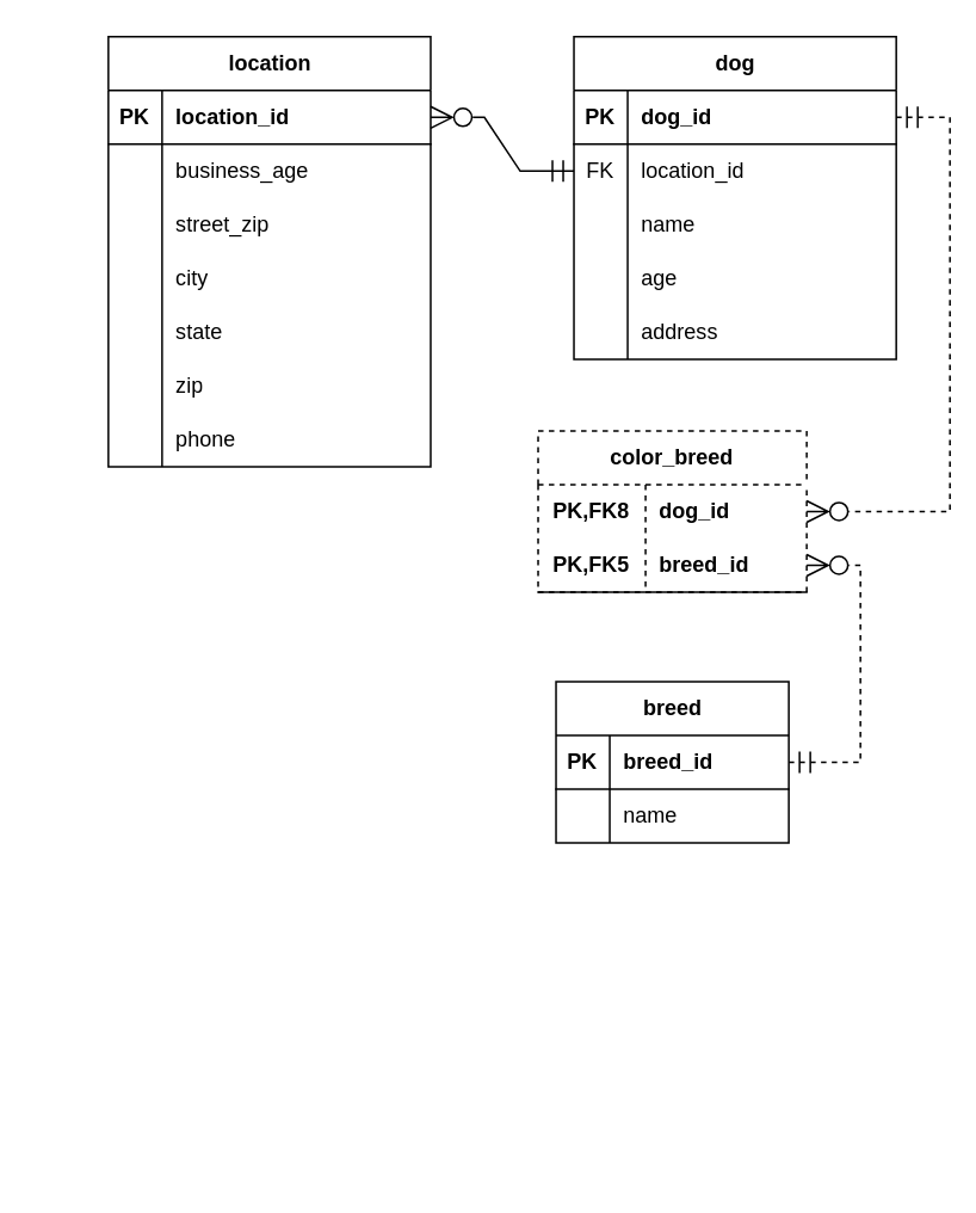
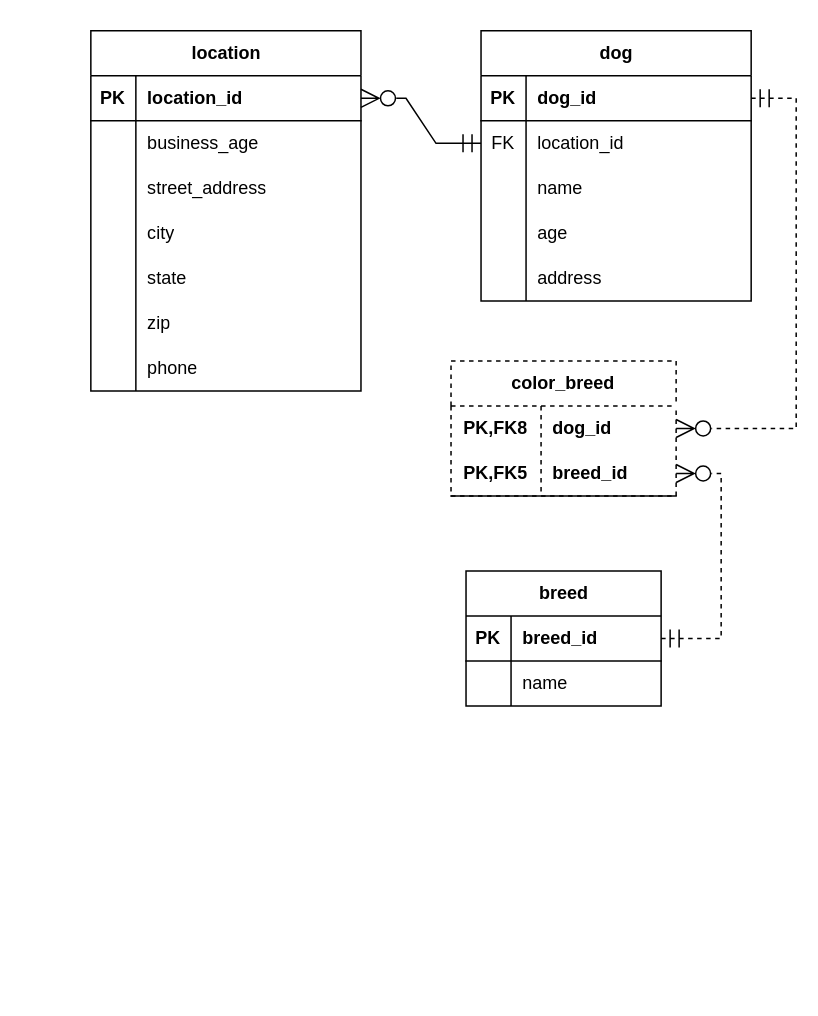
  <mxCell id="0" />
  <mxCell id="1" parent="0" />
  <mxCell id="2" value="location" style="shape=table;startSize=30;container=1;collapsible=1;childLayout=tableLayout;fixedRows=1;rowLines=0;fontStyle=1;align=center;resizeLast=1;html=1;" vertex="1" parent="1"><mxGeometry x="60" y="20" width="180" height="240" as="geometry" /></mxCell>
  <mxCell id="3" value="" style="shape=tableRow;horizontal=0;startSize=0;swimlaneHead=0;swimlaneBody=0;fillColor=none;collapsible=0;dropTarget=0;points=[[0,0.5],[1,0.5]];portConstraint=eastwest;top=0;left=0;right=0;bottom=1;" vertex="1" parent="2"><mxGeometry y="30" width="180" height="30" as="geometry" /></mxCell>
  <mxCell id="4" value="PK" style="shape=partialRectangle;connectable=0;fillColor=none;top=0;left=0;bottom=0;right=0;fontStyle=1;overflow=hidden;whiteSpace=wrap;html=1;" vertex="1" parent="3"><mxGeometry width="30" height="30" as="geometry"><mxRectangle width="30" height="30" as="alternateBounds" /></mxGeometry></mxCell>
  <mxCell id="5" value="location&lt;span style=&quot;background-color: transparent; color: light-dark(rgb(0, 0, 0), rgb(255, 255, 255));&quot;&gt;_id&lt;/span&gt;" style="shape=partialRectangle;connectable=0;fillColor=none;top=0;left=0;bottom=0;right=0;align=left;spacingLeft=6;fontStyle=1;overflow=hidden;whiteSpace=wrap;html=1;" vertex="1" parent="3"><mxGeometry x="30" width="150" height="30" as="geometry"><mxRectangle width="150" height="30" as="alternateBounds" /></mxGeometry></mxCell>
  <mxCell id="6" value="" style="shape=tableRow;horizontal=0;startSize=0;swimlaneHead=0;swimlaneBody=0;fillColor=none;collapsible=0;dropTarget=0;points=[[0,0.5],[1,0.5]];portConstraint=eastwest;top=0;left=0;right=0;bottom=0;" vertex="1" parent="2"><mxGeometry y="60" width="180" height="30" as="geometry" /></mxCell>
  <mxCell id="7" value="" style="shape=partialRectangle;connectable=0;fillColor=none;top=0;left=0;bottom=0;right=0;editable=1;overflow=hidden;whiteSpace=wrap;html=1;" vertex="1" parent="6"><mxGeometry width="30" height="30" as="geometry"><mxRectangle width="30" height="30" as="alternateBounds" /></mxGeometry></mxCell>
  <mxCell id="8" value="business_age" style="shape=partialRectangle;connectable=0;fillColor=none;top=0;left=0;bottom=0;right=0;align=left;spacingLeft=6;overflow=hidden;whiteSpace=wrap;html=1;" vertex="1" parent="6"><mxGeometry x="30" width="150" height="30" as="geometry"><mxRectangle width="150" height="30" as="alternateBounds" /></mxGeometry></mxCell>
  <mxCell id="9" value="" style="shape=tableRow;horizontal=0;startSize=0;swimlaneHead=0;swimlaneBody=0;fillColor=none;collapsible=0;dropTarget=0;points=[[0,0.5],[1,0.5]];portConstraint=eastwest;top=0;left=0;right=0;bottom=0;" vertex="1" parent="2"><mxGeometry y="90" width="180" height="30" as="geometry" /></mxCell>
  <mxCell id="10" value="" style="shape=partialRectangle;connectable=0;fillColor=none;top=0;left=0;bottom=0;right=0;editable=1;overflow=hidden;whiteSpace=wrap;html=1;" vertex="1" parent="9"><mxGeometry width="30" height="30" as="geometry"><mxRectangle width="30" height="30" as="alternateBounds" /></mxGeometry></mxCell>
- <mxCell id="11" value="street_zip" style="shape=partialRectangle;connectable=0;fillColor=none;top=0;left=0;bottom=0;right=0;align=left;spacingLeft=6;overflow=hidden;whiteSpace=wrap;html=1;" vertex="1" parent="9"><mxGeometry x="30" width="150" height="30" as="geometry"><mxRectangle width="150" height="30" as="alternateBounds" /></mxGeometry></mxCell>
+ <mxCell id="11" value="street_address" style="shape=partialRectangle;connectable=0;fillColor=none;top=0;left=0;bottom=0;right=0;align=left;spacingLeft=6;overflow=hidden;whiteSpace=wrap;html=1;" vertex="1" parent="9"><mxGeometry x="30" width="150" height="30" as="geometry"><mxRectangle width="150" height="30" as="alternateBounds" /></mxGeometry></mxCell>
  <mxCell id="12" value="" style="shape=tableRow;horizontal=0;startSize=0;swimlaneHead=0;swimlaneBody=0;fillColor=none;collapsible=0;dropTarget=0;points=[[0,0.5],[1,0.5]];portConstraint=eastwest;top=0;left=0;right=0;bottom=0;" vertex="1" parent="2"><mxGeometry y="120" width="180" height="30" as="geometry" /></mxCell>
  <mxCell id="13" value="" style="shape=partialRectangle;connectable=0;fillColor=none;top=0;left=0;bottom=0;right=0;editable=1;overflow=hidden;whiteSpace=wrap;html=1;" vertex="1" parent="12"><mxGeometry width="30" height="30" as="geometry"><mxRectangle width="30" height="30" as="alternateBounds" /></mxGeometry></mxCell>
  <mxCell id="14" value="city" style="shape=partialRectangle;connectable=0;fillColor=none;top=0;left=0;bottom=0;right=0;align=left;spacingLeft=6;overflow=hidden;whiteSpace=wrap;html=1;" vertex="1" parent="12"><mxGeometry x="30" width="150" height="30" as="geometry"><mxRectangle width="150" height="30" as="alternateBounds" /></mxGeometry></mxCell>
  <mxCell id="15" style="shape=tableRow;horizontal=0;startSize=0;swimlaneHead=0;swimlaneBody=0;fillColor=none;collapsible=0;dropTarget=0;points=[[0,0.5],[1,0.5]];portConstraint=eastwest;top=0;left=0;right=0;bottom=0;" vertex="1" parent="2"><mxGeometry y="150" width="180" height="30" as="geometry" /></mxCell>
  <mxCell id="16" style="shape=partialRectangle;connectable=0;fillColor=none;top=0;left=0;bottom=0;right=0;editable=1;overflow=hidden;whiteSpace=wrap;html=1;" vertex="1" parent="15"><mxGeometry width="30" height="30" as="geometry"><mxRectangle width="30" height="30" as="alternateBounds" /></mxGeometry></mxCell>
  <mxCell id="17" value="state" style="shape=partialRectangle;connectable=0;fillColor=none;top=0;left=0;bottom=0;right=0;align=left;spacingLeft=6;overflow=hidden;whiteSpace=wrap;html=1;" vertex="1" parent="15"><mxGeometry x="30" width="150" height="30" as="geometry"><mxRectangle width="150" height="30" as="alternateBounds" /></mxGeometry></mxCell>
  <mxCell id="18" style="shape=tableRow;horizontal=0;startSize=0;swimlaneHead=0;swimlaneBody=0;fillColor=none;collapsible=0;dropTarget=0;points=[[0,0.5],[1,0.5]];portConstraint=eastwest;top=0;left=0;right=0;bottom=0;" vertex="1" parent="2"><mxGeometry y="180" width="180" height="30" as="geometry" /></mxCell>
  <mxCell id="19" style="shape=partialRectangle;connectable=0;fillColor=none;top=0;left=0;bottom=0;right=0;editable=1;overflow=hidden;whiteSpace=wrap;html=1;" vertex="1" parent="18"><mxGeometry width="30" height="30" as="geometry"><mxRectangle width="30" height="30" as="alternateBounds" /></mxGeometry></mxCell>
  <mxCell id="20" value="zip" style="shape=partialRectangle;connectable=0;fillColor=none;top=0;left=0;bottom=0;right=0;align=left;spacingLeft=6;overflow=hidden;whiteSpace=wrap;html=1;" vertex="1" parent="18"><mxGeometry x="30" width="150" height="30" as="geometry"><mxRectangle width="150" height="30" as="alternateBounds" /></mxGeometry></mxCell>
  <mxCell id="21" style="shape=tableRow;horizontal=0;startSize=0;swimlaneHead=0;swimlaneBody=0;fillColor=none;collapsible=0;dropTarget=0;points=[[0,0.5],[1,0.5]];portConstraint=eastwest;top=0;left=0;right=0;bottom=0;" vertex="1" parent="2"><mxGeometry y="210" width="180" height="30" as="geometry" /></mxCell>
  <mxCell id="22" style="shape=partialRectangle;connectable=0;fillColor=none;top=0;left=0;bottom=0;right=0;editable=1;overflow=hidden;whiteSpace=wrap;html=1;" vertex="1" parent="21"><mxGeometry width="30" height="30" as="geometry"><mxRectangle width="30" height="30" as="alternateBounds" /></mxGeometry></mxCell>
  <mxCell id="23" value="phone" style="shape=partialRectangle;connectable=0;fillColor=none;top=0;left=0;bottom=0;right=0;align=left;spacingLeft=6;overflow=hidden;whiteSpace=wrap;html=1;" vertex="1" parent="21"><mxGeometry x="30" width="150" height="30" as="geometry"><mxRectangle width="150" height="30" as="alternateBounds" /></mxGeometry></mxCell>
  <mxCell id="24" value="dog" style="shape=table;startSize=30;container=1;collapsible=1;childLayout=tableLayout;fixedRows=1;rowLines=0;fontStyle=1;align=center;resizeLast=1;html=1;" vertex="1" parent="1"><mxGeometry x="320" y="20" width="180" height="180" as="geometry" /></mxCell>
  <mxCell id="25" value="" style="shape=tableRow;horizontal=0;startSize=0;swimlaneHead=0;swimlaneBody=0;fillColor=none;collapsible=0;dropTarget=0;points=[[0,0.5],[1,0.5]];portConstraint=eastwest;top=0;left=0;right=0;bottom=1;" vertex="1" parent="24"><mxGeometry y="30" width="180" height="30" as="geometry" /></mxCell>
  <mxCell id="26" value="PK" style="shape=partialRectangle;connectable=0;fillColor=none;top=0;left=0;bottom=0;right=0;fontStyle=1;overflow=hidden;whiteSpace=wrap;html=1;" vertex="1" parent="25"><mxGeometry width="30" height="30" as="geometry"><mxRectangle width="30" height="30" as="alternateBounds" /></mxGeometry></mxCell>
  <mxCell id="27" value="dog_id" style="shape=partialRectangle;connectable=0;fillColor=none;top=0;left=0;bottom=0;right=0;align=left;spacingLeft=6;fontStyle=1;overflow=hidden;whiteSpace=wrap;html=1;" vertex="1" parent="25"><mxGeometry x="30" width="150" height="30" as="geometry"><mxRectangle width="150" height="30" as="alternateBounds" /></mxGeometry></mxCell>
  <mxCell id="28" style="shape=tableRow;horizontal=0;startSize=0;swimlaneHead=0;swimlaneBody=0;fillColor=none;collapsible=0;dropTarget=0;points=[[0,0.5],[1,0.5]];portConstraint=eastwest;top=0;left=0;right=0;bottom=0;" vertex="1" parent="24"><mxGeometry y="60" width="180" height="30" as="geometry" /></mxCell>
  <mxCell id="29" value="FK" style="shape=partialRectangle;connectable=0;fillColor=none;top=0;left=0;bottom=0;right=0;editable=1;overflow=hidden;whiteSpace=wrap;html=1;" vertex="1" parent="28"><mxGeometry width="30" height="30" as="geometry"><mxRectangle width="30" height="30" as="alternateBounds" /></mxGeometry></mxCell>
  <mxCell id="30" value="location_id" style="shape=partialRectangle;connectable=0;fillColor=none;top=0;left=0;bottom=0;right=0;align=left;spacingLeft=6;overflow=hidden;whiteSpace=wrap;html=1;" vertex="1" parent="28"><mxGeometry x="30" width="150" height="30" as="geometry"><mxRectangle width="150" height="30" as="alternateBounds" /></mxGeometry></mxCell>
  <mxCell id="31" value="" style="shape=tableRow;horizontal=0;startSize=0;swimlaneHead=0;swimlaneBody=0;fillColor=none;collapsible=0;dropTarget=0;points=[[0,0.5],[1,0.5]];portConstraint=eastwest;top=0;left=0;right=0;bottom=0;" vertex="1" parent="24"><mxGeometry y="90" width="180" height="30" as="geometry" /></mxCell>
  <mxCell id="32" value="" style="shape=partialRectangle;connectable=0;fillColor=none;top=0;left=0;bottom=0;right=0;editable=1;overflow=hidden;whiteSpace=wrap;html=1;" vertex="1" parent="31"><mxGeometry width="30" height="30" as="geometry"><mxRectangle width="30" height="30" as="alternateBounds" /></mxGeometry></mxCell>
  <mxCell id="33" value="name" style="shape=partialRectangle;connectable=0;fillColor=none;top=0;left=0;bottom=0;right=0;align=left;spacingLeft=6;overflow=hidden;whiteSpace=wrap;html=1;" vertex="1" parent="31"><mxGeometry x="30" width="150" height="30" as="geometry"><mxRectangle width="150" height="30" as="alternateBounds" /></mxGeometry></mxCell>
  <mxCell id="34" value="" style="shape=tableRow;horizontal=0;startSize=0;swimlaneHead=0;swimlaneBody=0;fillColor=none;collapsible=0;dropTarget=0;points=[[0,0.5],[1,0.5]];portConstraint=eastwest;top=0;left=0;right=0;bottom=0;" vertex="1" parent="24"><mxGeometry y="120" width="180" height="30" as="geometry" /></mxCell>
  <mxCell id="35" value="" style="shape=partialRectangle;connectable=0;fillColor=none;top=0;left=0;bottom=0;right=0;editable=1;overflow=hidden;whiteSpace=wrap;html=1;" vertex="1" parent="34"><mxGeometry width="30" height="30" as="geometry"><mxRectangle width="30" height="30" as="alternateBounds" /></mxGeometry></mxCell>
  <mxCell id="36" value="age" style="shape=partialRectangle;connectable=0;fillColor=none;top=0;left=0;bottom=0;right=0;align=left;spacingLeft=6;overflow=hidden;whiteSpace=wrap;html=1;" vertex="1" parent="34"><mxGeometry x="30" width="150" height="30" as="geometry"><mxRectangle width="150" height="30" as="alternateBounds" /></mxGeometry></mxCell>
  <mxCell id="37" value="" style="shape=tableRow;horizontal=0;startSize=0;swimlaneHead=0;swimlaneBody=0;fillColor=none;collapsible=0;dropTarget=0;points=[[0,0.5],[1,0.5]];portConstraint=eastwest;top=0;left=0;right=0;bottom=0;" vertex="1" parent="24"><mxGeometry y="150" width="180" height="30" as="geometry" /></mxCell>
  <mxCell id="38" value="" style="shape=partialRectangle;connectable=0;fillColor=none;top=0;left=0;bottom=0;right=0;editable=1;overflow=hidden;whiteSpace=wrap;html=1;" vertex="1" parent="37"><mxGeometry width="30" height="30" as="geometry"><mxRectangle width="30" height="30" as="alternateBounds" /></mxGeometry></mxCell>
  <mxCell id="39" value="address" style="shape=partialRectangle;connectable=0;fillColor=none;top=0;left=0;bottom=0;right=0;align=left;spacingLeft=6;overflow=hidden;whiteSpace=wrap;html=1;" vertex="1" parent="37"><mxGeometry x="30" width="150" height="30" as="geometry"><mxRectangle width="150" height="30" as="alternateBounds" /></mxGeometry></mxCell>
  <mxCell id="40" value="breed" style="shape=table;startSize=30;container=1;collapsible=1;childLayout=tableLayout;fixedRows=1;rowLines=0;fontStyle=1;align=center;resizeLast=1;html=1;" vertex="1" parent="1"><mxGeometry x="310" y="380" width="130" height="90" as="geometry" /></mxCell>
  <mxCell id="41" value="" style="shape=tableRow;horizontal=0;startSize=0;swimlaneHead=0;swimlaneBody=0;fillColor=none;collapsible=0;dropTarget=0;points=[[0,0.5],[1,0.5]];portConstraint=eastwest;top=0;left=0;right=0;bottom=1;" vertex="1" parent="40"><mxGeometry y="30" width="130" height="30" as="geometry" /></mxCell>
  <mxCell id="42" value="PK" style="shape=partialRectangle;connectable=0;fillColor=none;top=0;left=0;bottom=0;right=0;fontStyle=1;overflow=hidden;whiteSpace=wrap;html=1;" vertex="1" parent="41"><mxGeometry width="30" height="30" as="geometry"><mxRectangle width="30" height="30" as="alternateBounds" /></mxGeometry></mxCell>
  <mxCell id="43" value="breed_id" style="shape=partialRectangle;connectable=0;fillColor=none;top=0;left=0;bottom=0;right=0;align=left;spacingLeft=6;fontStyle=1;overflow=hidden;whiteSpace=wrap;html=1;" vertex="1" parent="41"><mxGeometry x="30" width="100" height="30" as="geometry"><mxRectangle width="100" height="30" as="alternateBounds" /></mxGeometry></mxCell>
  <mxCell id="44" value="" style="shape=tableRow;horizontal=0;startSize=0;swimlaneHead=0;swimlaneBody=0;fillColor=none;collapsible=0;dropTarget=0;points=[[0,0.5],[1,0.5]];portConstraint=eastwest;top=0;left=0;right=0;bottom=0;" vertex="1" parent="40"><mxGeometry y="60" width="130" height="30" as="geometry" /></mxCell>
  <mxCell id="45" value="" style="shape=partialRectangle;connectable=0;fillColor=none;top=0;left=0;bottom=0;right=0;editable=1;overflow=hidden;whiteSpace=wrap;html=1;" vertex="1" parent="44"><mxGeometry width="30" height="30" as="geometry"><mxRectangle width="30" height="30" as="alternateBounds" /></mxGeometry></mxCell>
  <mxCell id="46" value="name" style="shape=partialRectangle;connectable=0;fillColor=none;top=0;left=0;bottom=0;right=0;align=left;spacingLeft=6;overflow=hidden;whiteSpace=wrap;html=1;" vertex="1" parent="44"><mxGeometry x="30" width="100" height="30" as="geometry"><mxRectangle width="100" height="30" as="alternateBounds" /></mxGeometry></mxCell>
  <mxCell id="47" value="" style="endArrow=ERzeroToMany;html=1;rounded=0;entryX=1;entryY=0.5;entryDx=0;entryDy=0;exitX=0;exitY=0.5;exitDx=0;exitDy=0;endFill=0;startArrow=ERmandOne;startFill=0;endSize=10;startSize=10;edgeStyle=entityRelationEdgeStyle;" edge="1" parent="1" source="28" target="3"><mxGeometry width="50" height="50" relative="1" as="geometry"><mxPoint x="300" y="520" as="sourcePoint" /><mxPoint x="350" y="470" as="targetPoint" /></mxGeometry></mxCell>
  <mxCell id="48" value="color_breed" style="shape=table;startSize=30;container=1;collapsible=1;childLayout=tableLayout;fixedRows=1;rowLines=0;fontStyle=1;align=center;resizeLast=1;html=1;whiteSpace=wrap;dashed=1;" vertex="1" parent="1"><mxGeometry x="300" y="240" width="150" height="90" as="geometry" /></mxCell>
  <mxCell id="49" value="" style="shape=tableRow;horizontal=0;startSize=0;swimlaneHead=0;swimlaneBody=0;fillColor=none;collapsible=0;dropTarget=0;points=[[0,0.5],[1,0.5]];portConstraint=eastwest;top=0;left=0;right=0;bottom=0;html=1;" vertex="1" parent="48"><mxGeometry y="30" width="150" height="30" as="geometry" /></mxCell>
  <mxCell id="50" value="PK,FK8" style="shape=partialRectangle;connectable=0;fillColor=none;top=0;left=0;bottom=0;right=0;fontStyle=1;overflow=hidden;html=1;whiteSpace=wrap;" vertex="1" parent="49"><mxGeometry width="60" height="30" as="geometry"><mxRectangle width="60" height="30" as="alternateBounds" /></mxGeometry></mxCell>
  <mxCell id="51" value="dog_id" style="shape=partialRectangle;connectable=0;fillColor=none;top=0;left=0;bottom=0;right=0;align=left;spacingLeft=6;fontStyle=1;overflow=hidden;html=1;whiteSpace=wrap;" vertex="1" parent="49"><mxGeometry x="60" width="90" height="30" as="geometry"><mxRectangle width="90" height="30" as="alternateBounds" /></mxGeometry></mxCell>
  <mxCell id="52" value="" style="shape=tableRow;horizontal=0;startSize=0;swimlaneHead=0;swimlaneBody=0;fillColor=none;collapsible=0;dropTarget=0;points=[[0,0.5],[1,0.5]];portConstraint=eastwest;top=0;left=0;right=0;bottom=1;html=1;" vertex="1" parent="48"><mxGeometry y="60" width="150" height="30" as="geometry" /></mxCell>
  <mxCell id="53" value="PK,FK5" style="shape=partialRectangle;connectable=0;fillColor=none;top=0;left=0;bottom=0;right=0;fontStyle=1;overflow=hidden;html=1;whiteSpace=wrap;" vertex="1" parent="52"><mxGeometry width="60" height="30" as="geometry"><mxRectangle width="60" height="30" as="alternateBounds" /></mxGeometry></mxCell>
  <mxCell id="54" value="breed_id" style="shape=partialRectangle;connectable=0;fillColor=none;top=0;left=0;bottom=0;right=0;align=left;spacingLeft=6;fontStyle=1;overflow=hidden;html=1;whiteSpace=wrap;" vertex="1" parent="52"><mxGeometry x="60" width="90" height="30" as="geometry"><mxRectangle width="90" height="30" as="alternateBounds" /></mxGeometry></mxCell>
  <mxCell id="55" value="" style="endArrow=ERzeroToMany;html=1;rounded=0;endFill=0;startArrow=ERmandOne;startFill=0;endSize=10;startSize=10;edgeStyle=entityRelationEdgeStyle;dashed=1;" edge="1" parent="1" source="25" target="49"><mxGeometry width="50" height="50" relative="1" as="geometry"><mxPoint x="210" y="350" as="sourcePoint" /><mxPoint x="130" y="290" as="targetPoint" /></mxGeometry></mxCell>
  <mxCell id="56" value="" style="endArrow=ERzeroToMany;html=1;rounded=0;endFill=0;startArrow=ERmandOne;startFill=0;endSize=10;startSize=10;edgeStyle=entityRelationEdgeStyle;dashed=1;" edge="1" parent="1" source="41" target="52"><mxGeometry width="50" height="50" relative="1" as="geometry"><mxPoint x="230" y="330" as="sourcePoint" /><mxPoint x="160" y="650" as="targetPoint" /><Array as="points"><mxPoint x="20" y="655" /></Array></mxGeometry></mxCell>
